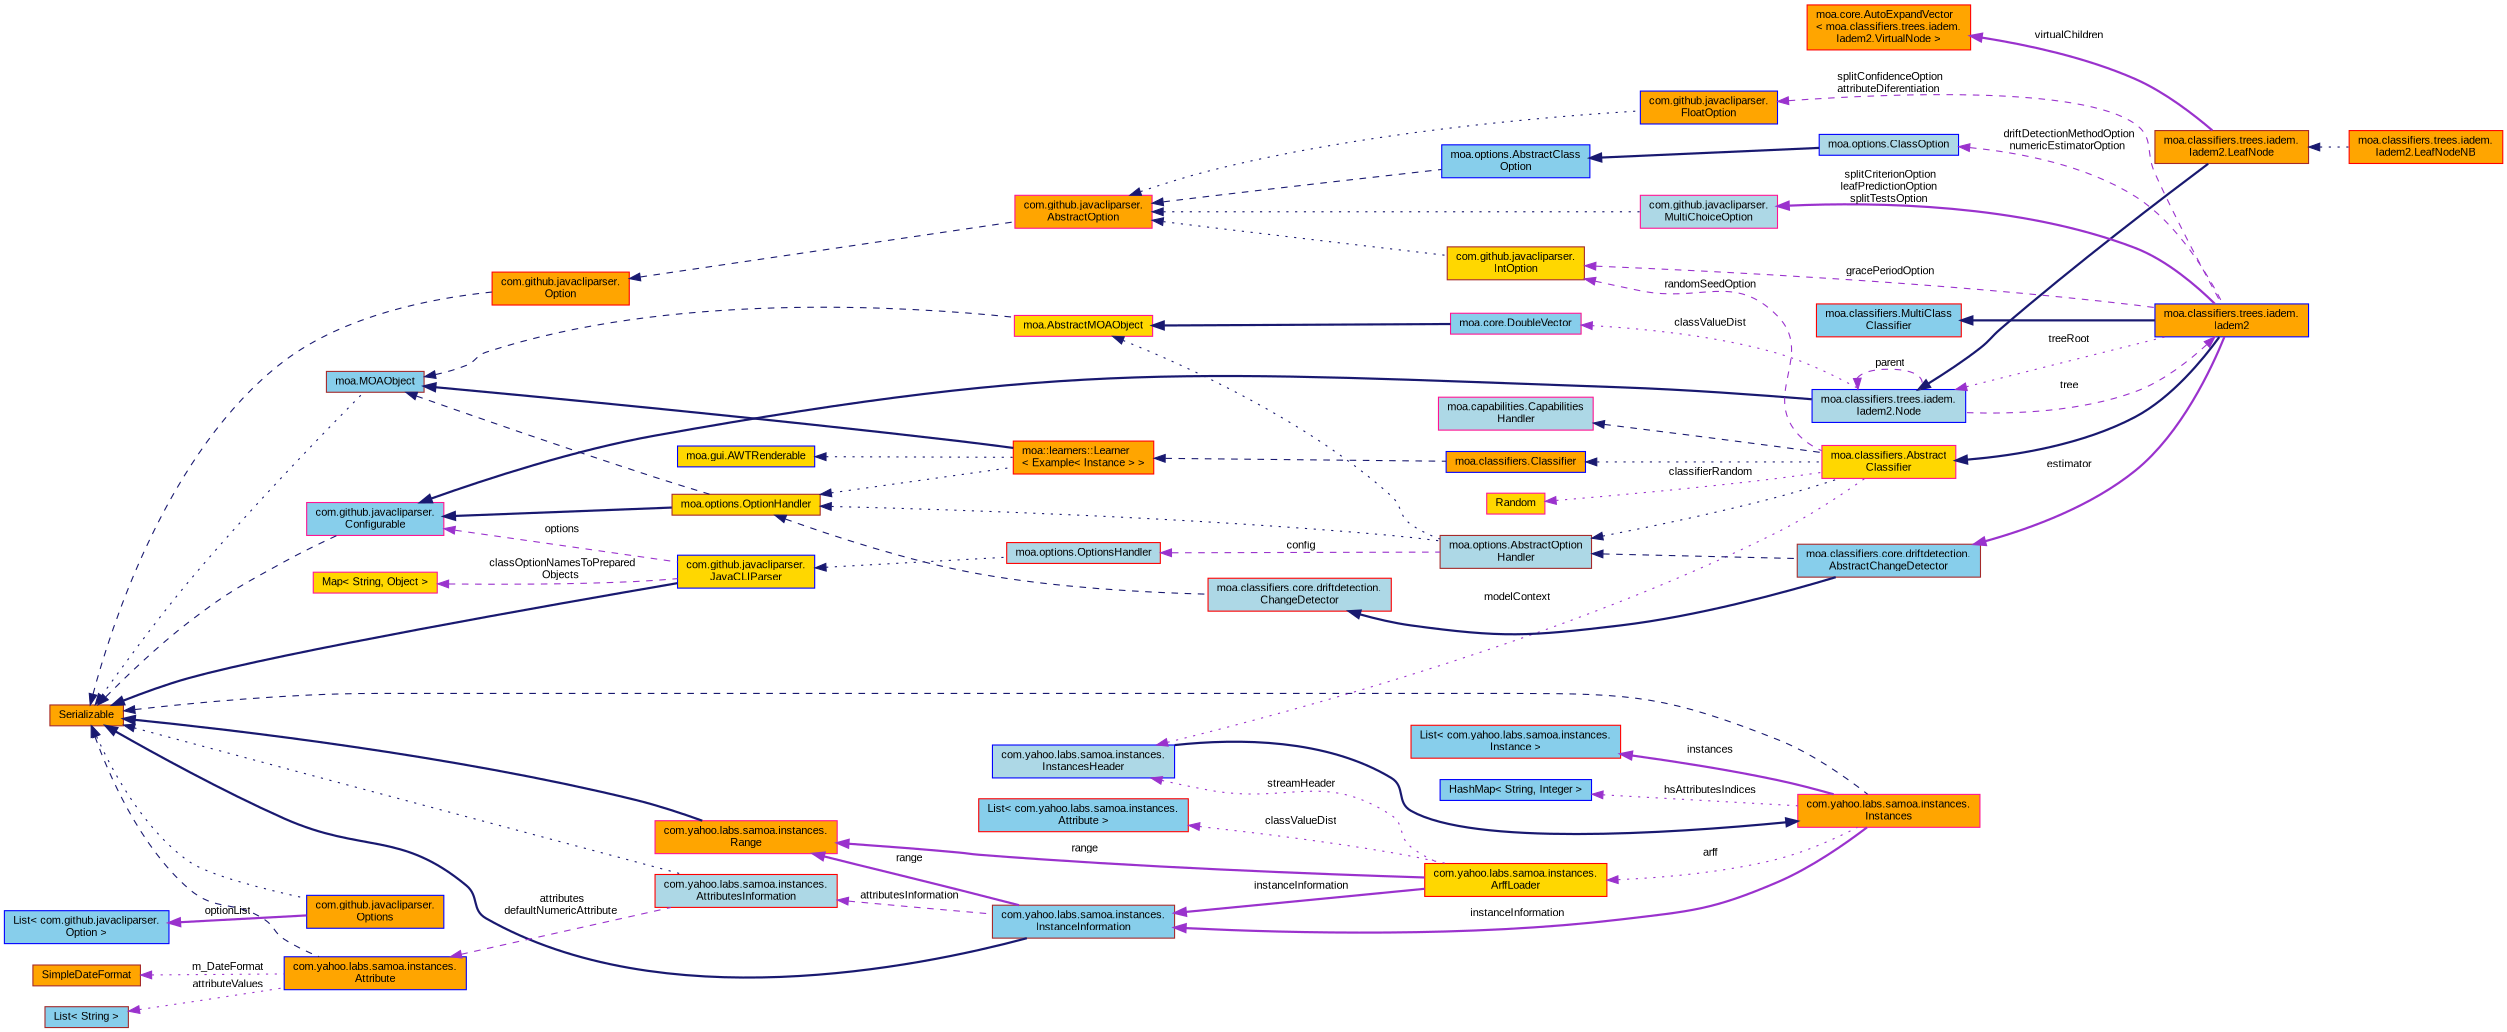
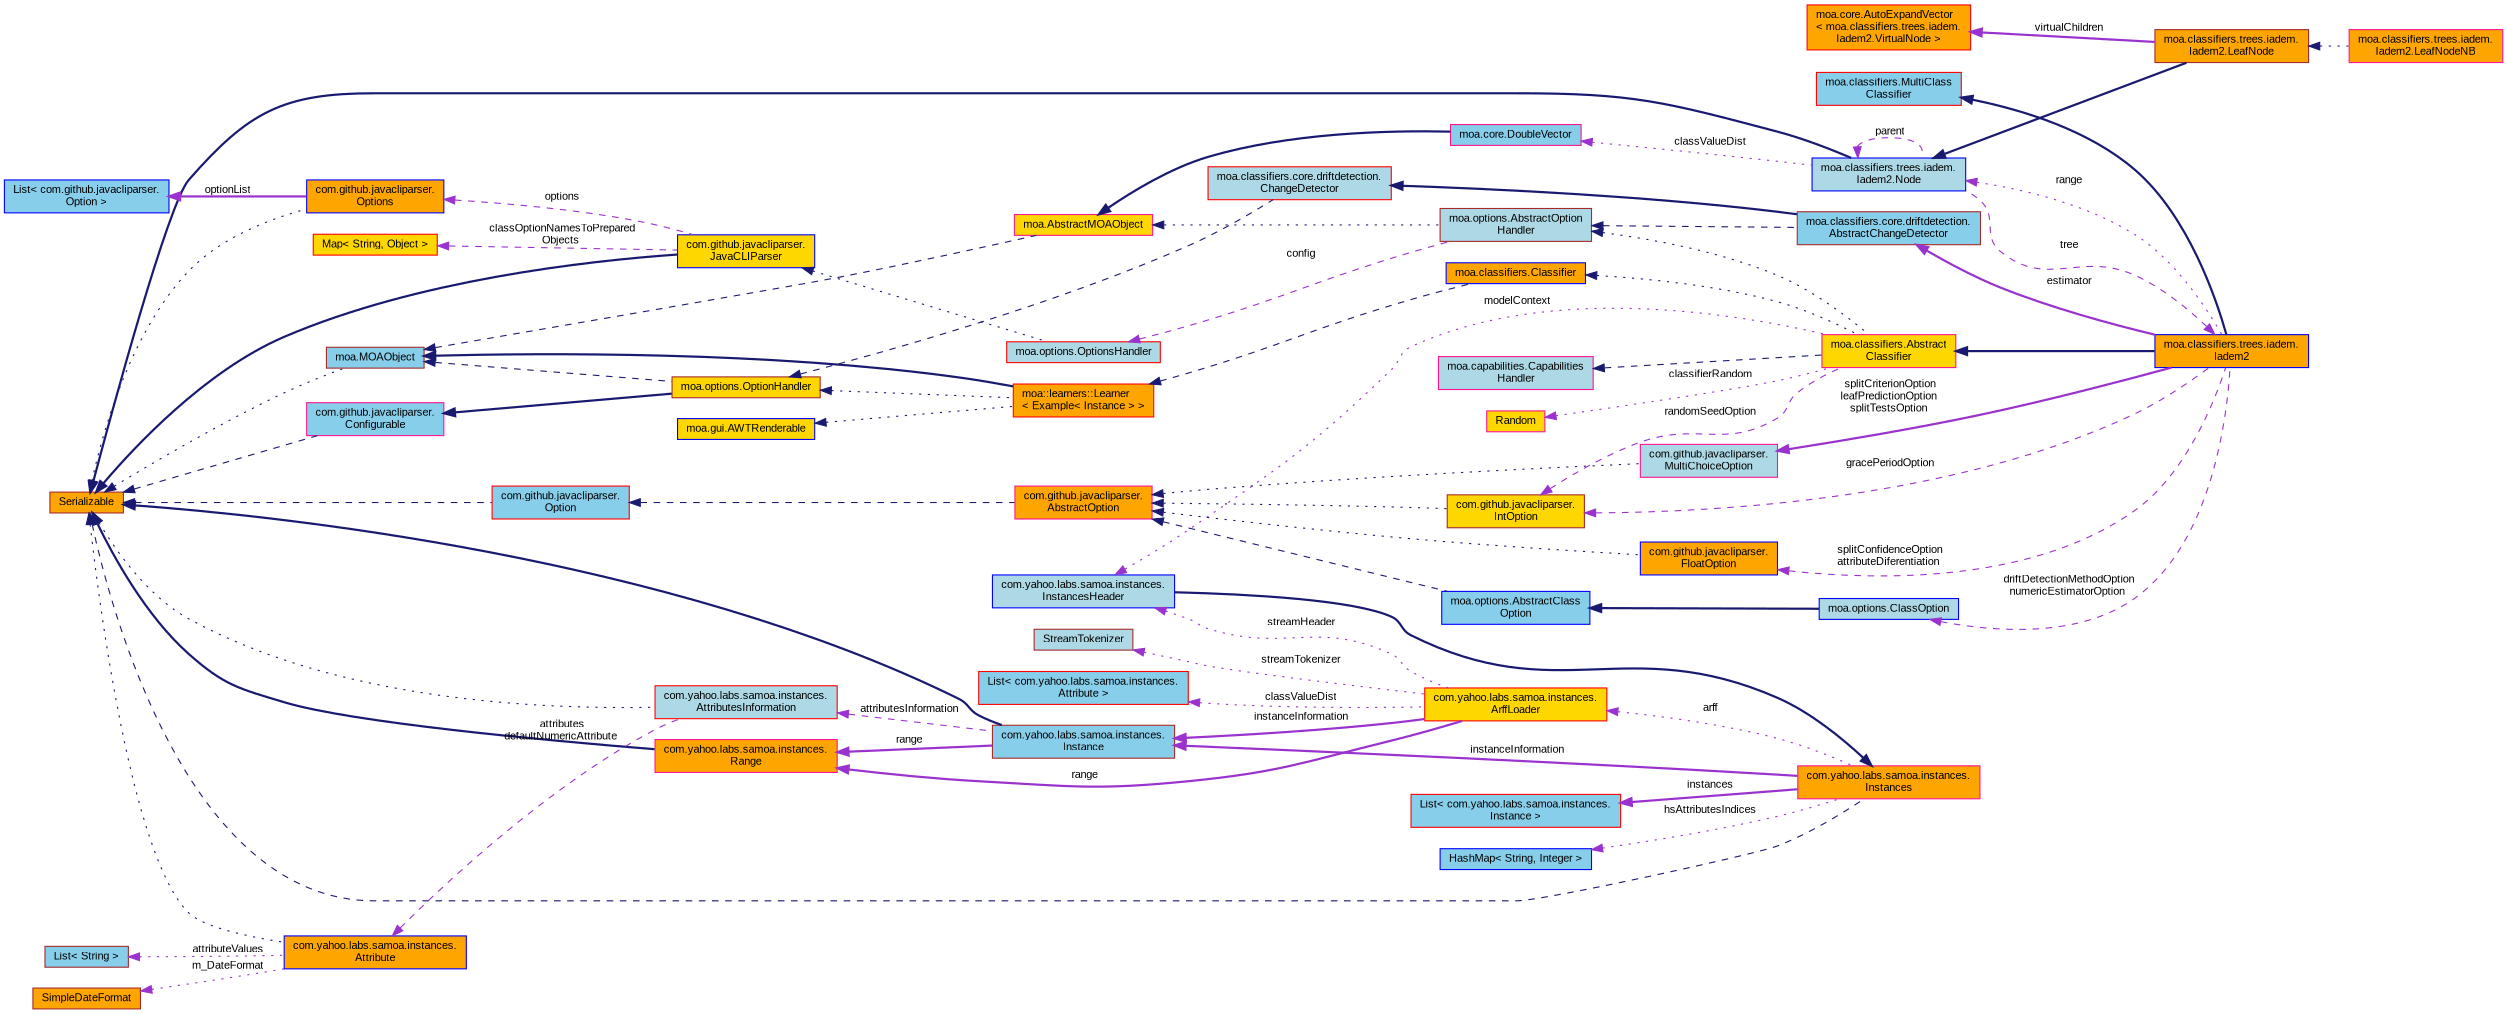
  digraph {
    fontname="Liberation Sans"
    rankdir=LR
    node [color=blue fillcolor=orange fontname="Liberation Sans" fontsize=10 shape=record style=filled]
    edge [color=midnightblue dir=back fontname="Liberation Sans" fontsize=10 labelfontname=Helvetica labelfontsize=10 style=dotted]
-   n1 [color=red fontcolor=black height=0.2 label="moa.classifiers.trees.iadem.\lIadem2.LeafNodeNB" width=0.4]
+   n1 [color=deeppink fontcolor=black height=0.2 label="moa.classifiers.trees.iadem.\lIadem2.LeafNodeNB" width=0.4]
    n2 [color=brown height=0.2 label="moa.classifiers.trees.iadem.\lIadem2.LeafNode" width=0.4]
    n3 [fillcolor=lightblue height=0.2 label="moa.classifiers.trees.iadem.\lIadem2.Node" width=0.4]
    n4 [height=0.2 label="moa.classifiers.trees.iadem.\lIadem2" width=0.4]
    n5 [color=brown height=0.2 label=Serializable width=0.4]
    n6 [color=brown fillcolor=skyblue height=0.2 label="moa.MOAObject" width=0.4]
    n7 [color=deeppink fillcolor=skyblue height=0.2 label="com.github.javacliparser.\lConfigurable" width=0.4]
    n8 [fillcolor=gold height=0.2 label="com.github.javacliparser.\lJavaCLIParser" width=0.4]
    n9 [height=0.2 label="com.github.javacliparser.\lOptions" width=0.4]
    n10 [color=deeppink height=0.2 label="com.yahoo.labs.samoa.instances.\lInstances" width=0.4]
-   n11 [color=brown fillcolor=skyblue height=0.2 label="com.yahoo.labs.samoa.instances.\lInstanceInformation" width=0.4]
+   n11 [color=brown fillcolor=skyblue height=0.2 label="com.yahoo.labs.samoa.instances.\lInstance" width=0.4]
    n12 [color=red fillcolor=lightblue height=0.2 label="com.yahoo.labs.samoa.instances.\lAttributesInformation" width=0.4]
    n13 [height=0.2 label="com.yahoo.labs.samoa.instances.\lAttribute" width=0.4]
    n14 [color=deeppink height=0.2 label="com.yahoo.labs.samoa.instances.\lRange" width=0.4]
-   n15 [color=red height=0.2 label="com.github.javacliparser.\lOption" width=0.4]
+   n15 [color=red fillcolor=skyblue height=0.2 label="com.github.javacliparser.\lOption" width=0.4]
    n16 [color=deeppink fillcolor=gold height=0.2 label="moa.AbstractMOAObject" width=0.4]
    n17 [color=brown fillcolor=gold height=0.2 label="moa.options.OptionHandler" width=0.4]
    n18 [color=red height=0.2 label="moa::learners::Learner\l\< Example\< Instance \> \>" width=0.4]
    n19 [color=red fillcolor=lightblue height=0.2 label="moa.options.OptionsHandler" width=0.4]
    n20 [fillcolor=lightblue height=0.2 label="com.yahoo.labs.samoa.instances.\lInstancesHeader" width=0.4]
    n21 [color=red fillcolor=gold height=0.2 label="com.yahoo.labs.samoa.instances.\lArffLoader" width=0.4]
    n22 [color=deeppink height=0.2 label="com.github.javacliparser.\lAbstractOption" width=0.4]
    n23 [color=deeppink fillcolor=skyblue height=0.2 label="moa.core.DoubleVector" width=0.4]
    n24 [color=brown fillcolor=lightblue height=0.2 label="moa.options.AbstractOption\lHandler" width=0.4]
    n25 [color=deeppink fillcolor=gold height=0.2 label="moa.classifiers.Abstract\lClassifier" width=0.4]
    n26 [color=brown fillcolor=skyblue height=0.2 label="moa.classifiers.core.driftdetection.\lAbstractChangeDetector" width=0.4]
    n27 [color=red fillcolor=lightblue height=0.2 label="moa.classifiers.core.driftdetection.\lChangeDetector" width=0.4]
    n28 [height=0.2 label="moa.classifiers.Classifier" width=0.4]
    n29 [fillcolor=skyblue height=0.2 label="List\< com.github.javacliparser.\lOption \>" width=0.4]
-   n30 [color=deeppink fillcolor=gold height=0.2 label="Map\< String, Object \>" width=0.4]
+   n30 [color=red fillcolor=gold height=0.2 label="Map\< String, Object \>" width=0.4]
    n31 [fillcolor=gold height=0.2 label="moa.gui.AWTRenderable" width=0.4]
    n32 [color=deeppink fillcolor=lightblue height=0.2 label="moa.capabilities.Capabilities\lHandler" width=0.4]
    n33 [color=red fillcolor=skyblue height=0.2 label="List\< com.yahoo.labs.samoa.instances.\lAttribute \>" width=0.4]
    n34 [color=brown fillcolor=skyblue height=0.2 label="List\< String \>" width=0.4]
    n35 [color=brown height=0.2 label=SimpleDateFormat width=0.4]
+   n36 [color=brown fillcolor=lightblue height=0.2 label=StreamTokenizer width=0.4]
    n37 [color=red fillcolor=skyblue height=0.2 label="List\< com.yahoo.labs.samoa.instances.\lInstance \>" width=0.4]
    n38 [fillcolor=skyblue height=0.2 label="HashMap\< String, Integer \>" width=0.4]
    n39 [color=brown fillcolor=gold height=0.2 label="com.github.javacliparser.\lIntOption" width=0.4]
    n40 [color=deeppink fillcolor=lightblue height=0.2 label="com.github.javacliparser.\lMultiChoiceOption" width=0.4]
    n41 [fillcolor=skyblue height=0.2 label="moa.options.AbstractClass\lOption" width=0.4]
    n42 [height=0.2 label="com.github.javacliparser.\lFloatOption" width=0.4]
    n43 [fillcolor=lightblue height=0.2 label="moa.options.ClassOption" width=0.4]
    n44 [color=deeppink fillcolor=gold height=0.2 label=Random width=0.4]
    n45 [color=red fillcolor=skyblue height=0.2 label="moa.classifiers.MultiClass\lClassifier" width=0.4]
    n46 [color=red height=0.2 label="moa.core.AutoExpandVector\l\< moa.classifiers.trees.iadem.\lIadem2.VirtualNode \>" width=0.4]
    n2 -> n1
    n3 -> n2 [style=bold]
    n3 -> n3 [color=darkorchid3 label=" parent" style=dashed]
-   n3 -> n4 [color=darkorchid3 label=" treeRoot"]
+   n3 -> n4 [color=darkorchid3 label=" range"]
    n4 -> n3 [color=darkorchid3 label=" tree" style=dashed]
-   n7 -> n3 [style=bold]
+   n5 -> n3 [style=bold]
    n5 -> n6
    n5 -> n7 [style=dashed]
    n5 -> n8 [style=bold]
    n5 -> n9
    n5 -> n10 [style=dashed]
    n5 -> n11 [style=bold]
    n5 -> n12
-   n5 -> n13 [style=dashed]
+   n5 -> n13
    n5 -> n14 [style=bold]
    n5 -> n15 [style=dashed]
    n6 -> n16 [style=dashed]
    n6 -> n17 [style=dashed]
    n6 -> n18 [style=bold]
    n7 -> n17 [style=bold]
    n8 -> n19
-   n7 -> n8 [color=darkorchid3 label=" options" style=dashed]
+   n9 -> n8 [color=darkorchid3 label=" options" style=dashed]
    n10 -> n20 [style=bold]
    n11 -> n10 [color=darkorchid3 label=" instanceInformation" style=bold]
    n11 -> n21 [color=darkorchid3 label=" instanceInformation" style=bold]
    n12 -> n11 [color=darkorchid3 label=" attributesInformation" style=dashed]
    n13 -> n12 [color=darkorchid3 label=" attributes\ndefaultNumericAttribute" style=dashed]
    n14 -> n11 [color=darkorchid3 label=" range" style=bold]
    n14 -> n21 [color=darkorchid3 label=" range" style=bold]
    n15 -> n22 [style=dashed]
    n16 -> n23 [style=bold]
    n16 -> n24
    n17 -> n18
-   n17 -> n24
    n17 -> n27 [style=dashed]
    n18 -> n28 [style=dashed]
    n19 -> n24 [color=darkorchid3 label=" config" style=dashed]
    n20 -> n21 [color=darkorchid3 label=" streamHeader"]
    n20 -> n25 [color=darkorchid3 label=" modelContext"]
    n21 -> n10 [color=darkorchid3 label=" arff"]
    n22 -> n39
    n22 -> n40
    n22 -> n41 [style=dashed]
    n22 -> n42
    n23 -> n3 [color=darkorchid3 label=" classValueDist"]
    n24 -> n25
    n24 -> n26 [style=dashed]
    n25 -> n4 [style=bold]
    n26 -> n4 [color=darkorchid3 label=" estimator" style=bold]
    n27 -> n26 [style=bold]
    n28 -> n25
    n29 -> n9 [color=darkorchid3 label=" optionList" style=bold]
    n30 -> n8 [color=darkorchid3 label=" classOptionNamesToPrepared\lObjects" style=dashed]
    n31 -> n18
    n32 -> n25 [style=dashed]
    n33 -> n21 [color=darkorchid3 label=" classValueDist"]
    n34 -> n13 [color=darkorchid3 label=" attributeValues"]
    n35 -> n13 [color=darkorchid3 label=" m_DateFormat"]
+   n36 -> n21 [color=darkorchid3 label=" streamTokenizer"]
    n37 -> n10 [color=darkorchid3 label=" instances" style=bold]
    n38 -> n10 [color=darkorchid3 label=" hsAttributesIndices"]
    n39 -> n4 [color=darkorchid3 label=" gracePeriodOption" style=dashed]
    n39 -> n25 [color=darkorchid3 label=" randomSeedOption" style=dashed]
    n40 -> n4 [color=darkorchid3 label=" splitCriterionOption\nleafPredictionOption\nsplitTestsOption" style=bold]
    n41 -> n43 [style=bold]
    n42 -> n4 [color=darkorchid3 label=" splitConfidenceOption\nattributeDiferentiation" style=dashed]
    n43 -> n4 [color=darkorchid3 label=" driftDetectionMethodOption\nnumericEstimatorOption" style=dashed]
    n44 -> n25 [color=darkorchid3 label=" classifierRandom"]
    n45 -> n4 [style=bold]
    n46 -> n2 [color=darkorchid3 label=" virtualChildren" style=bold]
  }
